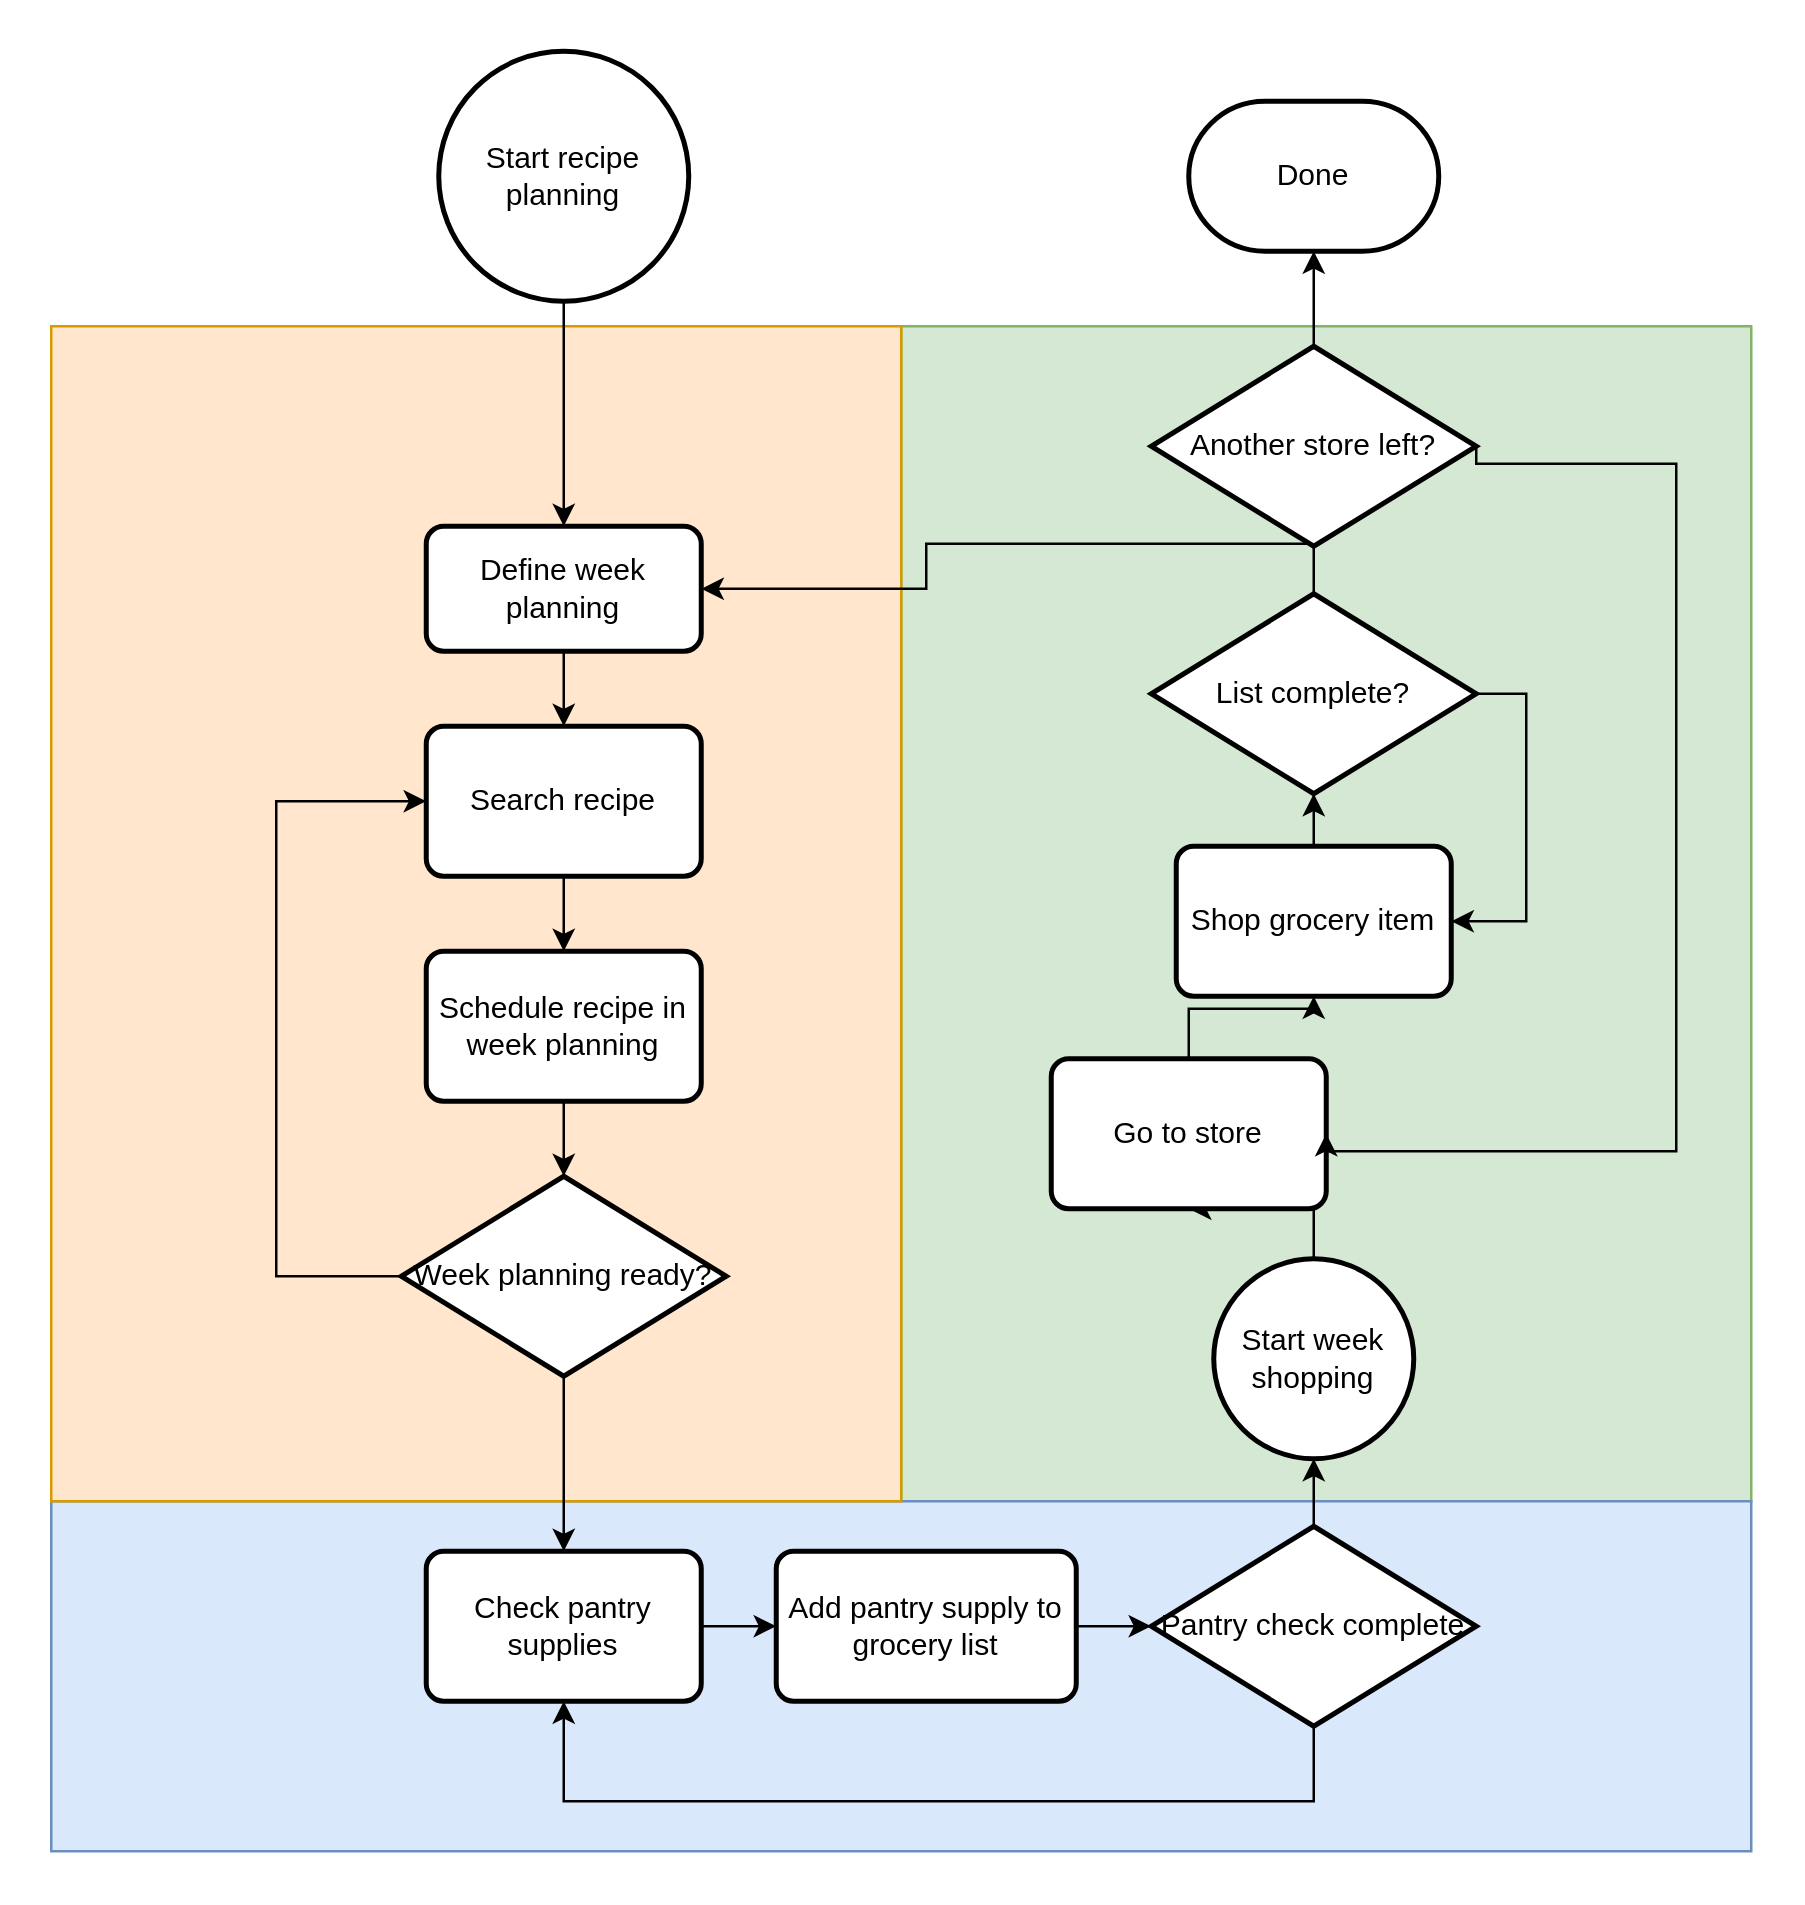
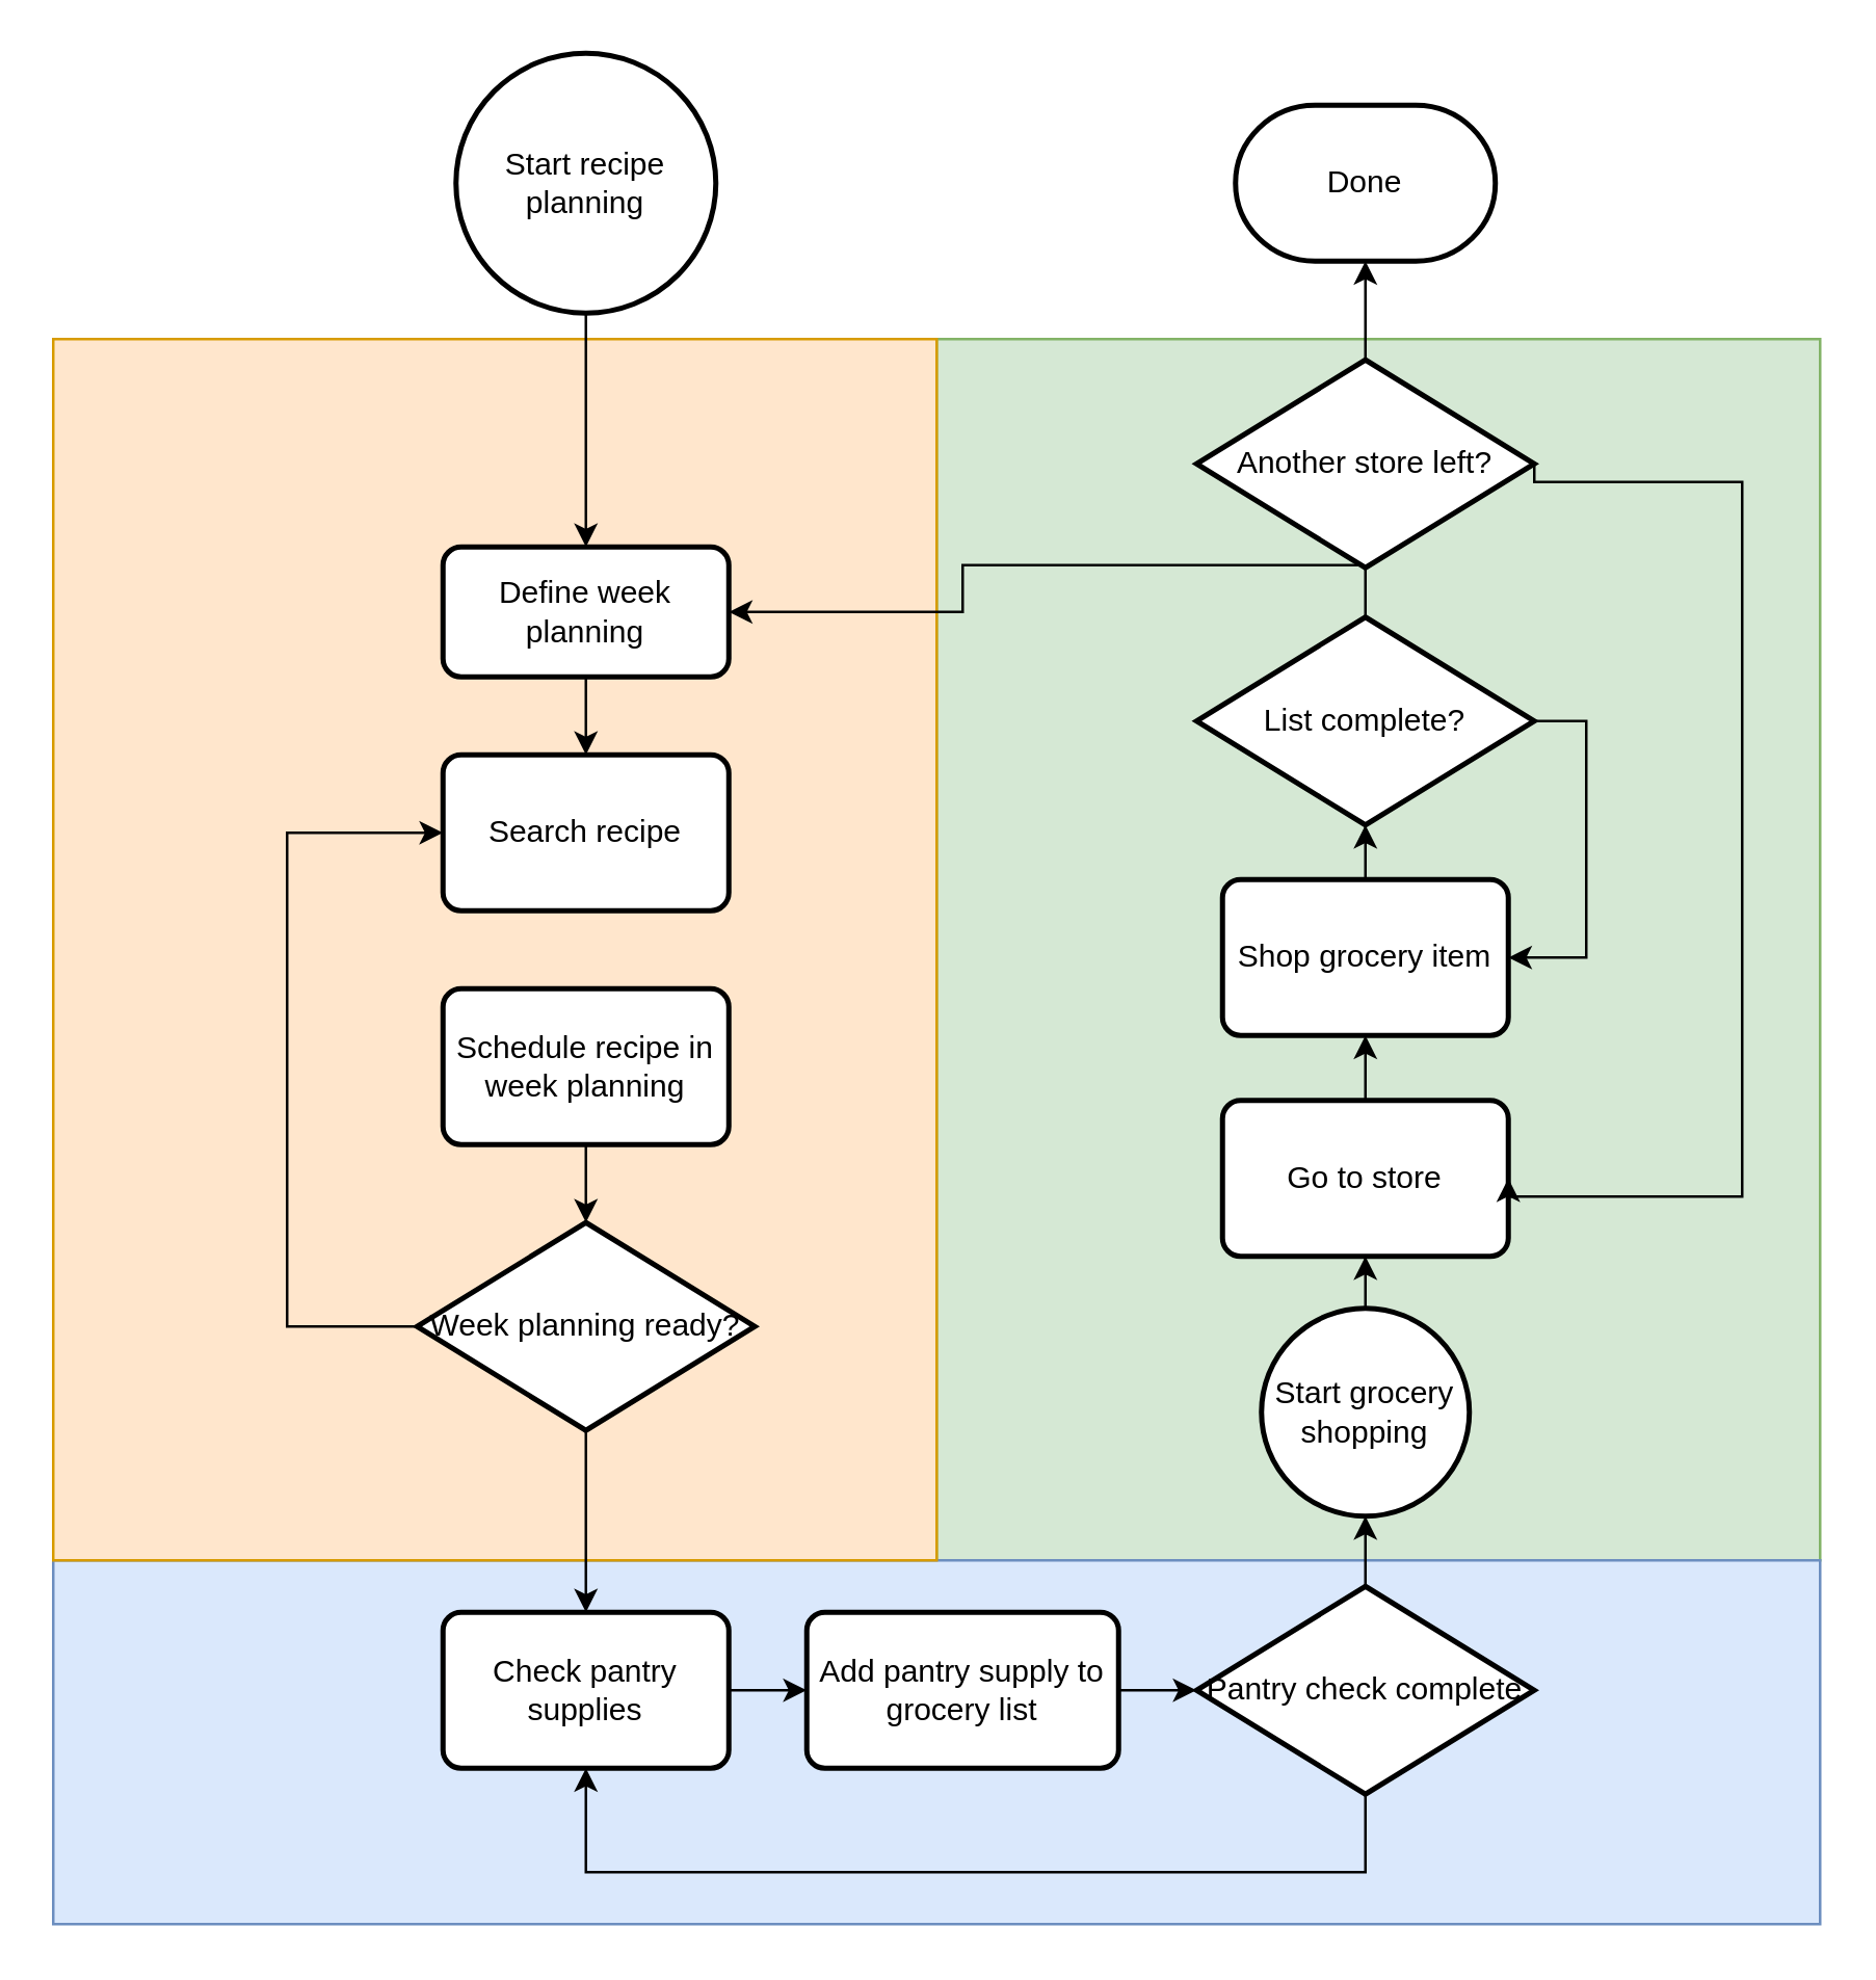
  <mxCell id="0" />
  <mxCell id="1" parent="0" />
  <mxCell id="2" value="" style="rounded=0;whiteSpace=wrap;html=1;fillColor=#d5e8d4;strokeColor=#82b366;fontFamily=Helvetica;" vertex="1" parent="1"><mxGeometry x="360" y="130" width="340" height="470" as="geometry" /></mxCell>
  <mxCell id="3" value="" style="rounded=0;whiteSpace=wrap;html=1;fillColor=#dae8fc;strokeColor=#6c8ebf;fontFamily=Helvetica;" vertex="1" parent="1"><mxGeometry x="20" y="600" width="680" height="140" as="geometry" /></mxCell>
  <mxCell id="4" value="" style="rounded=0;whiteSpace=wrap;html=1;fillColor=#ffe6cc;strokeColor=#d79b00;fontFamily=Helvetica;" vertex="1" parent="1"><mxGeometry x="20" y="130" width="340" height="470" as="geometry" /></mxCell>
  <mxCell id="5" style="edgeStyle=orthogonalEdgeStyle;rounded=0;orthogonalLoop=1;jettySize=auto;html=1;fontFamily=Helvetica;" edge="1" parent="1" source="6" target="13"><mxGeometry relative="1" as="geometry" /></mxCell>
  <mxCell id="6" value="Define week planning" style="rounded=1;whiteSpace=wrap;html=1;absoluteArcSize=1;arcSize=14;strokeWidth=2;fontFamily=Helvetica;" vertex="1" parent="1"><mxGeometry x="170" y="210" width="110" height="50" as="geometry" /></mxCell>
  <mxCell id="7" style="edgeStyle=orthogonalEdgeStyle;rounded=0;orthogonalLoop=1;jettySize=auto;html=1;entryX=0.5;entryY=0;entryDx=0;entryDy=0;fontFamily=Helvetica;" edge="1" parent="1" source="8" target="6"><mxGeometry relative="1" as="geometry" /></mxCell>
  <mxCell id="8" value="Start recipe planning" style="strokeWidth=2;html=1;shape=mxgraph.flowchart.start_2;whiteSpace=wrap;fontFamily=Helvetica;" vertex="1" parent="1"><mxGeometry x="175" y="20" width="100" height="100" as="geometry" /></mxCell>
  <mxCell id="9" style="edgeStyle=orthogonalEdgeStyle;rounded=0;orthogonalLoop=1;jettySize=auto;html=1;entryX=0;entryY=0.5;entryDx=0;entryDy=0;exitX=0;exitY=0.5;exitDx=0;exitDy=0;exitPerimeter=0;fontFamily=Helvetica;" edge="1" parent="1" source="11" target="13"><mxGeometry relative="1" as="geometry"><Array as="points"><mxPoint x="110" y="510" /><mxPoint x="110" y="320" /></Array></mxGeometry></mxCell>
  <mxCell id="10" style="edgeStyle=orthogonalEdgeStyle;rounded=0;orthogonalLoop=1;jettySize=auto;html=1;entryX=0.5;entryY=0;entryDx=0;entryDy=0;fontFamily=Helvetica;" edge="1" parent="1" source="11" target="20"><mxGeometry relative="1" as="geometry" /></mxCell>
  <mxCell id="11" value="Week planning ready?" style="strokeWidth=2;html=1;shape=mxgraph.flowchart.decision;whiteSpace=wrap;fontFamily=Helvetica;" vertex="1" parent="1"><mxGeometry x="160" y="470" width="130" height="80" as="geometry" /></mxCell>
- <mxCell id="12" style="edgeStyle=orthogonalEdgeStyle;rounded=0;orthogonalLoop=1;jettySize=auto;html=1;fontFamily=Helvetica;" edge="1" parent="1" source="13" target="15"><mxGeometry relative="1" as="geometry" /></mxCell>
  <mxCell id="13" value="Search recipe" style="rounded=1;whiteSpace=wrap;html=1;absoluteArcSize=1;arcSize=14;strokeWidth=2;fontFamily=Helvetica;" vertex="1" parent="1"><mxGeometry x="170" y="290" width="110" height="60" as="geometry" /></mxCell>
  <mxCell id="14" style="edgeStyle=orthogonalEdgeStyle;rounded=0;orthogonalLoop=1;jettySize=auto;html=1;fontFamily=Helvetica;" edge="1" parent="1" source="15" target="11"><mxGeometry relative="1" as="geometry" /></mxCell>
  <mxCell id="15" value="Schedule recipe in week planning" style="rounded=1;whiteSpace=wrap;html=1;absoluteArcSize=1;arcSize=14;strokeWidth=2;fontFamily=Helvetica;" vertex="1" parent="1"><mxGeometry x="170" y="380" width="110" height="60" as="geometry" /></mxCell>
  <mxCell id="16" value="Done" style="strokeWidth=2;html=1;shape=mxgraph.flowchart.terminator;whiteSpace=wrap;fontFamily=Helvetica;" vertex="1" parent="1"><mxGeometry x="475" y="40" width="100" height="60" as="geometry" /></mxCell>
  <mxCell id="17" style="edgeStyle=orthogonalEdgeStyle;rounded=0;orthogonalLoop=1;jettySize=auto;html=1;entryX=0.5;entryY=1;entryDx=0;entryDy=0;fontFamily=Helvetica;" edge="1" parent="1" source="18" target="27"><mxGeometry relative="1" as="geometry" /></mxCell>
- <mxCell id="18" value="Start week shopping" style="strokeWidth=2;html=1;shape=mxgraph.flowchart.start_2;whiteSpace=wrap;fontFamily=Helvetica;" vertex="1" parent="1"><mxGeometry x="485" y="503" width="80" height="80" as="geometry" /></mxCell>
+ <mxCell id="18" value="Start grocery shopping" style="strokeWidth=2;html=1;shape=mxgraph.flowchart.start_2;whiteSpace=wrap;fontFamily=Helvetica;" vertex="1" parent="1"><mxGeometry x="485" y="503" width="80" height="80" as="geometry" /></mxCell>
  <mxCell id="19" style="edgeStyle=orthogonalEdgeStyle;rounded=0;orthogonalLoop=1;jettySize=auto;html=1;entryX=0;entryY=0.5;entryDx=0;entryDy=0;fontFamily=Helvetica;" edge="1" parent="1" source="20" target="22"><mxGeometry relative="1" as="geometry" /></mxCell>
  <mxCell id="20" value="Check pantry supplies" style="rounded=1;whiteSpace=wrap;html=1;absoluteArcSize=1;arcSize=14;strokeWidth=2;fontFamily=Helvetica;" vertex="1" parent="1"><mxGeometry x="170" y="620" width="110" height="60" as="geometry" /></mxCell>
  <mxCell id="21" style="edgeStyle=orthogonalEdgeStyle;rounded=0;orthogonalLoop=1;jettySize=auto;html=1;entryX=0;entryY=0.5;entryDx=0;entryDy=0;entryPerimeter=0;fontFamily=Helvetica;" edge="1" parent="1" source="22" target="25"><mxGeometry relative="1" as="geometry" /></mxCell>
  <mxCell id="22" value="Add pantry supply to grocery list" style="rounded=1;whiteSpace=wrap;html=1;absoluteArcSize=1;arcSize=14;strokeWidth=2;fontFamily=Helvetica;" vertex="1" parent="1"><mxGeometry x="310" y="620" width="120" height="60" as="geometry" /></mxCell>
  <mxCell id="23" style="edgeStyle=orthogonalEdgeStyle;rounded=0;orthogonalLoop=1;jettySize=auto;html=1;entryX=0.5;entryY=1;entryDx=0;entryDy=0;fontFamily=Helvetica;" edge="1" parent="1" source="25" target="20"><mxGeometry relative="1" as="geometry"><Array as="points"><mxPoint x="525" y="720" /><mxPoint x="225" y="720" /></Array></mxGeometry></mxCell>
  <mxCell id="24" style="edgeStyle=orthogonalEdgeStyle;rounded=0;orthogonalLoop=1;jettySize=auto;html=1;exitX=0.5;exitY=0;exitDx=0;exitDy=0;exitPerimeter=0;fontFamily=Helvetica;" edge="1" parent="1" source="25" target="18"><mxGeometry relative="1" as="geometry" /></mxCell>
  <mxCell id="25" value="Pantry check complete" style="strokeWidth=2;html=1;shape=mxgraph.flowchart.decision;whiteSpace=wrap;fontFamily=Helvetica;" vertex="1" parent="1"><mxGeometry x="460" y="610" width="130" height="80" as="geometry" /></mxCell>
  <mxCell id="26" value="" style="edgeStyle=orthogonalEdgeStyle;rounded=0;orthogonalLoop=1;jettySize=auto;html=1;fontFamily=Helvetica;" edge="1" parent="1" source="27" target="29"><mxGeometry relative="1" as="geometry" /></mxCell>
- <mxCell id="27" value="Go to store" style="rounded=1;whiteSpace=wrap;html=1;absoluteArcSize=1;arcSize=14;strokeWidth=2;fontFamily=Helvetica;" vertex="1" parent="1"><mxGeometry x="420" y="423" width="110" height="60" as="geometry" /></mxCell>
+ <mxCell id="27" value="Go to store" style="rounded=1;whiteSpace=wrap;html=1;absoluteArcSize=1;arcSize=14;strokeWidth=2;fontFamily=Helvetica;" vertex="1" parent="1"><mxGeometry x="470" y="423" width="110" height="60" as="geometry" /></mxCell>
  <mxCell id="28" style="edgeStyle=orthogonalEdgeStyle;rounded=0;orthogonalLoop=1;jettySize=auto;html=1;entryX=0.5;entryY=1;entryDx=0;entryDy=0;entryPerimeter=0;fontFamily=Helvetica;" edge="1" parent="1" source="29" target="32"><mxGeometry relative="1" as="geometry" /></mxCell>
  <mxCell id="29" value="Shop grocery item" style="rounded=1;whiteSpace=wrap;html=1;absoluteArcSize=1;arcSize=14;strokeWidth=2;fontFamily=Helvetica;" vertex="1" parent="1"><mxGeometry x="470" y="338" width="110" height="60" as="geometry" /></mxCell>
  <mxCell id="30" style="edgeStyle=orthogonalEdgeStyle;rounded=0;orthogonalLoop=1;jettySize=auto;html=1;entryX=1;entryY=0.5;entryDx=0;entryDy=0;exitX=1;exitY=0.5;exitDx=0;exitDy=0;exitPerimeter=0;fontFamily=Helvetica;" edge="1" parent="1" source="32" target="29"><mxGeometry relative="1" as="geometry" /></mxCell>
  <mxCell id="31" style="edgeStyle=orthogonalEdgeStyle;rounded=0;orthogonalLoop=1;jettySize=auto;html=1;exitX=0.5;exitY=0;exitDx=0;exitDy=0;exitPerimeter=0;fontFamily=Helvetica;" edge="1" parent="1" source="32" target="6"><mxGeometry relative="1" as="geometry" /></mxCell>
  <mxCell id="32" value="List complete?" style="strokeWidth=2;html=1;shape=mxgraph.flowchart.decision;whiteSpace=wrap;fontFamily=Helvetica;" vertex="1" parent="1"><mxGeometry x="460" y="237" width="130" height="80" as="geometry" /></mxCell>
  <mxCell id="33" style="edgeStyle=orthogonalEdgeStyle;rounded=0;orthogonalLoop=1;jettySize=auto;html=1;exitX=1;exitY=0.5;exitDx=0;exitDy=0;exitPerimeter=0;entryX=1;entryY=0.5;entryDx=0;entryDy=0;fontFamily=Helvetica;" edge="1" parent="1" source="35" target="27"><mxGeometry relative="1" as="geometry"><Array as="points"><mxPoint x="670" y="185" /><mxPoint x="670" y="460" /></Array></mxGeometry></mxCell>
  <mxCell id="34" style="edgeStyle=orthogonalEdgeStyle;rounded=0;orthogonalLoop=1;jettySize=auto;html=1;exitX=0.5;exitY=0;exitDx=0;exitDy=0;exitPerimeter=0;fontFamily=Helvetica;" edge="1" parent="1" source="35" target="16"><mxGeometry relative="1" as="geometry" /></mxCell>
  <mxCell id="35" value="Another store left?" style="strokeWidth=2;html=1;shape=mxgraph.flowchart.decision;whiteSpace=wrap;fontFamily=Helvetica;" vertex="1" parent="1"><mxGeometry x="460" y="138" width="130" height="80" as="geometry" /></mxCell>
